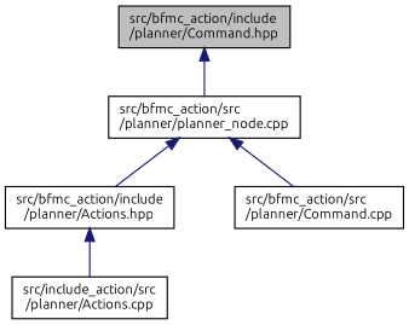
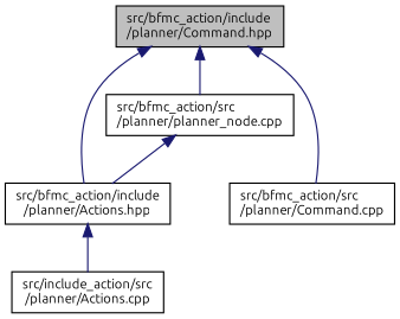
  digraph {
    fontname=Ubuntu
    node [color=black fillcolor=white fontname=Ubuntu fontsize=10 shape=record style=filled]
    edge [color=midnightblue dir=back fontname=Ubuntu fontsize=10 labelfontname=Helvetica labelfontsize=10 style=solid]
    n1 [fillcolor=grey75 fontcolor=black height=0.2 label="src/bfmc_action/include\l/planner/Command.hpp" width=0.4]
    n2 [height=0.2 label="src/bfmc_action/include\l/planner/Actions.hpp" width=0.4]
    n3 [height=0.2 label="src/bfmc_action/src\l/planner/planner_node.cpp" width=0.4]
    n4 [height=0.2 label="src/bfmc_action/src\l/planner/Command.cpp" width=0.4]
    n5 [height=0.2 label="src/include_action/src\l/planner/Actions.cpp" width=0.4]
+   n1 -> n2
    n1 -> n3
-   n3 -> n4
+   n1 -> n4
    n2 -> n5
    n3 -> n2
  }
